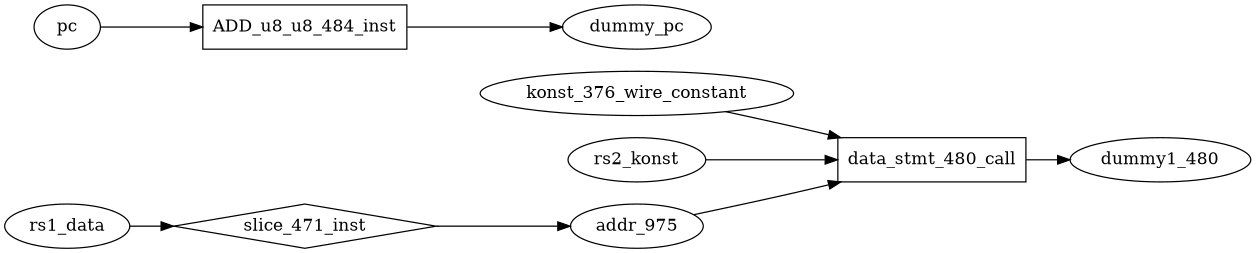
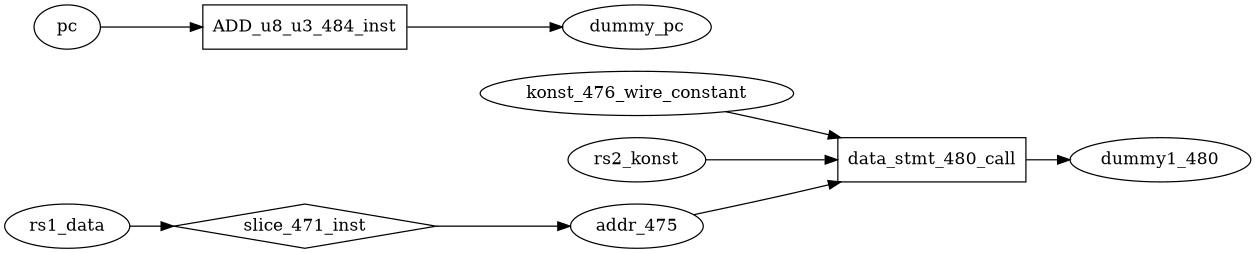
  digraph {
    rankdir=LR
-   addr_475 [shape=ellipse label=addr_975]
+   addr_475 [shape=ellipse]
    n2 [label=data_stmt_480_call shape=rectangle]
    dummy1_480 [shape=ellipse]
-   konst_476_wire_constant [shape=ellipse label=konst_376_wire_constant]
-   ADD_u8_u8_484_inst [shape=rectangle]
+   konst_476_wire_constant [shape=ellipse]
+   ADD_u8_u8_484_inst [shape=rectangle label=ADD_u8_u3_484_inst]
    n6 [label=dummy_pc]
    pc
    n8 [label=rs2_konst]
    n9 [label=slice_471_inst shape=diamond]
    rs1_data
    addr_475 -> n2
    n2 -> dummy1_480
    konst_476_wire_constant -> n2
    ADD_u8_u8_484_inst -> n6
    pc -> ADD_u8_u8_484_inst
    n8 -> n2
    n9 -> addr_475
    rs1_data -> n9
  }
